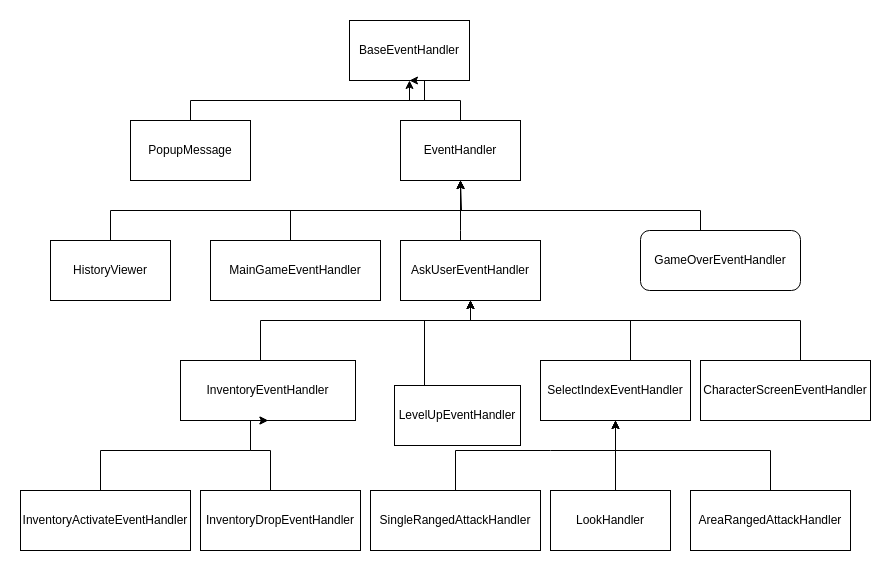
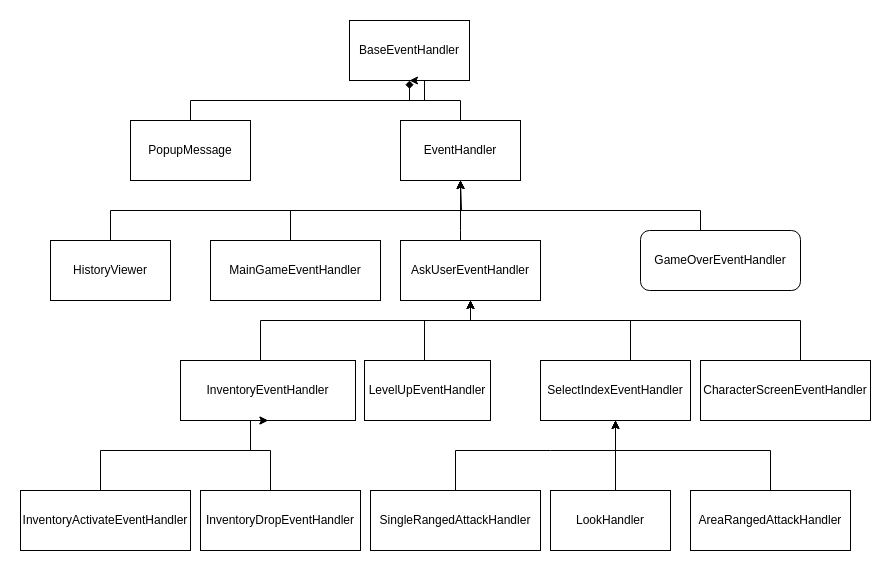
  <mxCell id="0" />
  <mxCell id="1" parent="0" />
  <mxCell id="2" value="BaseEventHandler" style="rounded=0;whiteSpace=wrap;html=1;" vertex="1" parent="1"><mxGeometry x="349" y="20" width="120" height="60" as="geometry" /></mxCell>
  <mxCell id="3" style="edgeStyle=orthogonalEdgeStyle;rounded=0;orthogonalLoop=1;jettySize=auto;html=1;entryX=0.5;entryY=1;entryDx=0;entryDy=0;" edge="1" parent="1" source="4" target="2"><mxGeometry relative="1" as="geometry"><Array as="points"><mxPoint x="190" y="100" /><mxPoint x="424" y="100" /></Array></mxGeometry></mxCell>
  <mxCell id="4" value="PopupMessage" style="rounded=0;whiteSpace=wrap;html=1;" vertex="1" parent="1"><mxGeometry x="130" y="120" width="120" height="60" as="geometry" /></mxCell>
- <mxCell id="5" style="edgeStyle=orthogonalEdgeStyle;rounded=0;orthogonalLoop=1;jettySize=auto;html=1;entryX=0.5;entryY=1;entryDx=0;entryDy=0;" edge="1" parent="1" source="6" target="2"><mxGeometry relative="1" as="geometry" /></mxCell>
+ <mxCell id="5" style="edgeStyle=orthogonalEdgeStyle;rounded=0;orthogonalLoop=1;jettySize=auto;html=1;entryX=0.5;entryY=1;entryDx=0;entryDy=0;endArrow=diamond;" edge="1" parent="1" source="6" target="2"><mxGeometry relative="1" as="geometry" /></mxCell>
  <mxCell id="6" value="EventHandler" style="rounded=0;whiteSpace=wrap;html=1;" vertex="1" parent="1"><mxGeometry x="400" y="120" width="120" height="60" as="geometry" /></mxCell>
  <mxCell id="7" style="edgeStyle=orthogonalEdgeStyle;rounded=0;orthogonalLoop=1;jettySize=auto;html=1;entryX=0.5;entryY=1;entryDx=0;entryDy=0;" edge="1" parent="1" source="8" target="6"><mxGeometry relative="1" as="geometry"><Array as="points"><mxPoint x="110" y="210" /><mxPoint x="461" y="210" /></Array></mxGeometry></mxCell>
  <mxCell id="8" value="HistoryViewer" style="rounded=0;whiteSpace=wrap;html=1;" vertex="1" parent="1"><mxGeometry x="50" y="240" width="120" height="60" as="geometry" /></mxCell>
  <mxCell id="9" style="edgeStyle=orthogonalEdgeStyle;rounded=0;orthogonalLoop=1;jettySize=auto;html=1;entryX=0.5;entryY=1;entryDx=0;entryDy=0;" edge="1" parent="1" source="10" target="6"><mxGeometry relative="1" as="geometry"><mxPoint x="340" y="150" as="targetPoint" /><Array as="points"><mxPoint x="290" y="210" /><mxPoint x="460" y="210" /></Array></mxGeometry></mxCell>
  <mxCell id="10" value="MainGameEventHandler" style="rounded=0;whiteSpace=wrap;html=1;" vertex="1" parent="1"><mxGeometry x="210" y="240" width="170" height="60" as="geometry" /></mxCell>
  <mxCell id="11" style="edgeStyle=orthogonalEdgeStyle;rounded=0;orthogonalLoop=1;jettySize=auto;html=1;entryX=0.5;entryY=1;entryDx=0;entryDy=0;" edge="1" parent="1" source="12" target="6"><mxGeometry relative="1" as="geometry"><mxPoint x="340" y="170" as="targetPoint" /><Array as="points"><mxPoint x="700" y="210" /><mxPoint x="460" y="210" /></Array></mxGeometry></mxCell>
  <mxCell id="12" value="GameOverEventHandler" style="whiteSpace=wrap;html=1;rounded=1;" vertex="1" parent="1"><mxGeometry x="640" y="230" width="160" height="60" as="geometry" /></mxCell>
  <mxCell id="13" style="edgeStyle=orthogonalEdgeStyle;rounded=0;orthogonalLoop=1;jettySize=auto;html=1;entryX=0.5;entryY=1;entryDx=0;entryDy=0;" edge="1" parent="1" source="14" target="6"><mxGeometry relative="1" as="geometry"><mxPoint x="580" y="170" as="targetPoint" /><Array as="points"><mxPoint x="460" y="230" /><mxPoint x="460" y="230" /></Array></mxGeometry></mxCell>
  <mxCell id="14" value="AskUserEventHandler" style="rounded=0;whiteSpace=wrap;html=1;" vertex="1" parent="1"><mxGeometry x="400" y="240" width="140" height="60" as="geometry" /></mxCell>
  <mxCell id="15" style="edgeStyle=orthogonalEdgeStyle;rounded=0;orthogonalLoop=1;jettySize=auto;html=1;entryX=0.5;entryY=1;entryDx=0;entryDy=0;" edge="1" parent="1" source="16" target="14"><mxGeometry relative="1" as="geometry"><mxPoint x="630" y="300" as="targetPoint" /><Array as="points"><mxPoint x="800" y="320" /><mxPoint x="470" y="320" /></Array></mxGeometry></mxCell>
  <mxCell id="16" value="CharacterScreenEventHandler" style="rounded=0;whiteSpace=wrap;html=1;" vertex="1" parent="1"><mxGeometry x="700" y="360" width="170" height="60" as="geometry" /></mxCell>
  <mxCell id="17" style="edgeStyle=orthogonalEdgeStyle;rounded=0;orthogonalLoop=1;jettySize=auto;html=1;entryX=0.5;entryY=1;entryDx=0;entryDy=0;" edge="1" parent="1" source="18" target="14"><mxGeometry relative="1" as="geometry"><mxPoint x="630" y="300" as="targetPoint" /><Array as="points"><mxPoint x="424" y="320" /><mxPoint x="470" y="320" /></Array></mxGeometry></mxCell>
- <mxCell id="18" value="LevelUpEventHandler" style="rounded=0;whiteSpace=wrap;html=1;" vertex="1" parent="1"><mxGeometry x="394" y="385" width="126" height="60" as="geometry" /></mxCell>
+ <mxCell id="18" value="LevelUpEventHandler" style="rounded=0;whiteSpace=wrap;html=1;" vertex="1" parent="1"><mxGeometry x="364" y="360" width="126" height="60" as="geometry" /></mxCell>
  <mxCell id="19" style="edgeStyle=orthogonalEdgeStyle;rounded=0;orthogonalLoop=1;jettySize=auto;html=1;entryX=0.5;entryY=1;entryDx=0;entryDy=0;" edge="1" parent="1" source="20" target="14"><mxGeometry relative="1" as="geometry"><Array as="points"><mxPoint x="260" y="320" /><mxPoint x="470" y="320" /></Array></mxGeometry></mxCell>
  <mxCell id="20" value="InventoryEventHandler" style="rounded=0;whiteSpace=wrap;html=1;" vertex="1" parent="1"><mxGeometry x="180" y="360" width="175" height="60" as="geometry" /></mxCell>
  <mxCell id="21" style="edgeStyle=orthogonalEdgeStyle;rounded=0;orthogonalLoop=1;jettySize=auto;html=1;entryX=0.5;entryY=1;entryDx=0;entryDy=0;" edge="1" parent="1" source="22" target="20"><mxGeometry relative="1" as="geometry"><Array as="points"><mxPoint x="100" y="450" /><mxPoint x="250" y="450" /></Array></mxGeometry></mxCell>
  <mxCell id="22" value="InventoryActivateEventHandler" style="rounded=0;whiteSpace=wrap;html=1;" vertex="1" parent="1"><mxGeometry x="20" y="490" width="170" height="60" as="geometry" /></mxCell>
  <mxCell id="23" style="edgeStyle=orthogonalEdgeStyle;rounded=0;orthogonalLoop=1;jettySize=auto;html=1;entryX=0.5;entryY=1;entryDx=0;entryDy=0;" edge="1" parent="1" source="24" target="20"><mxGeometry relative="1" as="geometry"><mxPoint x="320" y="420" as="targetPoint" /><Array as="points"><mxPoint x="270" y="450" /><mxPoint x="250" y="450" /></Array></mxGeometry></mxCell>
  <mxCell id="24" value="InventoryDropEventHandler" style="rounded=0;whiteSpace=wrap;html=1;" vertex="1" parent="1"><mxGeometry x="200" y="490" width="160" height="60" as="geometry" /></mxCell>
  <mxCell id="25" style="edgeStyle=orthogonalEdgeStyle;rounded=0;orthogonalLoop=1;jettySize=auto;html=1;entryX=0.5;entryY=1;entryDx=0;entryDy=0;" edge="1" parent="1" source="26" target="14"><mxGeometry relative="1" as="geometry"><mxPoint x="630" y="300" as="targetPoint" /><Array as="points"><mxPoint x="630" y="320" /><mxPoint x="470" y="320" /></Array></mxGeometry></mxCell>
  <mxCell id="26" value="SelectIndexEventHandler" style="rounded=0;whiteSpace=wrap;html=1;" vertex="1" parent="1"><mxGeometry x="540" y="360" width="150" height="60" as="geometry" /></mxCell>
  <mxCell id="27" style="edgeStyle=orthogonalEdgeStyle;rounded=0;orthogonalLoop=1;jettySize=auto;html=1;entryX=0.5;entryY=1;entryDx=0;entryDy=0;" edge="1" parent="1" source="28" target="26"><mxGeometry relative="1" as="geometry"><Array as="points"><mxPoint x="615" y="450" /><mxPoint x="615" y="450" /></Array></mxGeometry></mxCell>
  <mxCell id="28" value="LookHandler" style="rounded=0;whiteSpace=wrap;html=1;" vertex="1" parent="1"><mxGeometry x="550" y="490" width="120" height="60" as="geometry" /></mxCell>
  <mxCell id="29" style="edgeStyle=orthogonalEdgeStyle;rounded=0;orthogonalLoop=1;jettySize=auto;html=1;entryX=0.5;entryY=1;entryDx=0;entryDy=0;" edge="1" parent="1" source="30" target="26"><mxGeometry relative="1" as="geometry"><Array as="points"><mxPoint x="550" y="450" /><mxPoint x="790" y="450" /></Array></mxGeometry></mxCell>
  <mxCell id="30" value="SingleRangedAttackHandler" style="rounded=0;whiteSpace=wrap;html=1;" vertex="1" parent="1"><mxGeometry x="370" y="490" width="170" height="60" as="geometry" /></mxCell>
  <mxCell id="31" style="edgeStyle=orthogonalEdgeStyle;rounded=0;orthogonalLoop=1;jettySize=auto;html=1;entryX=0.5;entryY=1;entryDx=0;entryDy=0;" edge="1" parent="1" source="32" target="26"><mxGeometry relative="1" as="geometry"><mxPoint x="620" y="420" as="targetPoint" /><Array as="points"><mxPoint x="770" y="450" /><mxPoint x="615" y="450" /></Array></mxGeometry></mxCell>
  <mxCell id="32" value="AreaRangedAttackHandler" style="rounded=0;whiteSpace=wrap;html=1;" vertex="1" parent="1"><mxGeometry x="690" y="490" width="160" height="60" as="geometry" /></mxCell>
